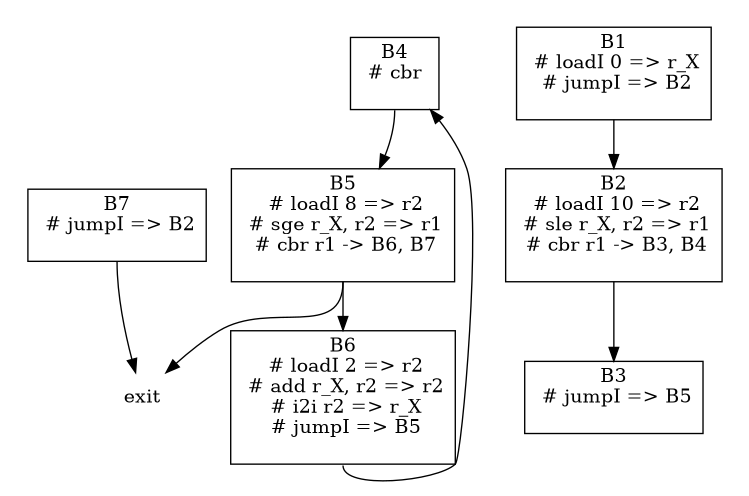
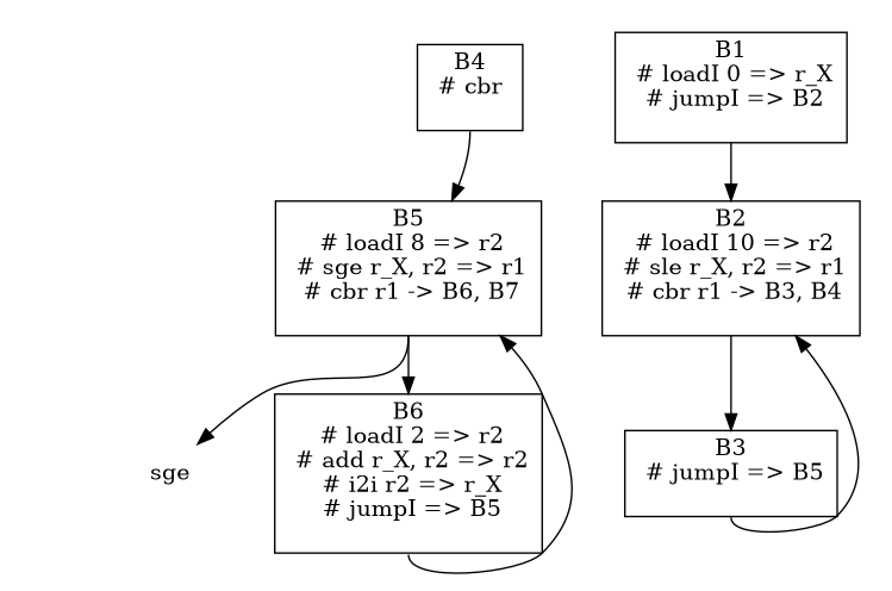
  digraph {
    node [fillcolor="/x11/white" shape=box]
    edge [tailport=s]
    n1 [label=<B1<br/> # loadI 0 =&gt; r_X<br/> # jumpI =&gt; B2<br/> >]
    n2 [label=<B2<br/> # loadI 10 =&gt; r2<br/> # sle r_X&#44; r2 =&gt; r1<br/> # cbr r1 -&gt; B3, B4<br/> >]
    n3 [label=<B3<br/> # jumpI =&gt; B5<br/> >]
    n4 [label=<B4<br/> # cbr <br/> >]
    n5 [label=<B5<br/> # loadI 8 =&gt; r2<br/> # sge r_X&#44; r2 =&gt; r1<br/> # cbr r1 -&gt; B6, B7<br/> >]
    n6 [label=<B6<br/> # loadI 2 =&gt; r2<br/> # add r_X&#44; r2 =&gt; r2<br/> # i2i r2 =&gt; r_X<br/> # jumpI =&gt; B5<br/> >]
-   n7 [label=<B7<br/> # jumpI =&gt; B2<br/> >]
-   exit [shape=none fillcolor=""]
+   exit [shape=none label=sge fillcolor=""]
    subgraph cluster_1 {
      color="/x11/white"
      n1
      n2
      n3
      n4
      n5
      n6
-     n7
      exit
    }
    n1 -> n2
    n2 -> n3
+   n3 -> n2
    n4 -> n5
    n5 -> n6
    n5 -> exit
-   n6 -> n4
-   n7 -> exit
+   n6 -> n5
  }
